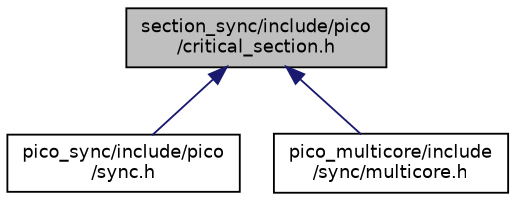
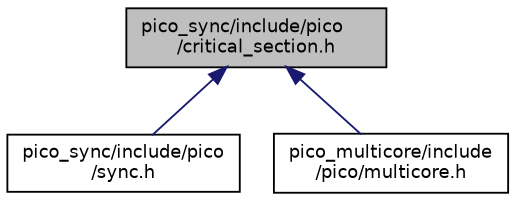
  digraph {
    node [color=black fillcolor=white fontname=Helvetica fontsize=10 shape=record style=filled]
    edge [color=midnightblue dir=back fontname=Helvetica fontsize=10 labelfontname=Helvetica labelfontsize=10 style=solid]
-   n1 [fillcolor=grey75 fontcolor=black height=0.2 label="section_sync/include/pico\l/critical_section.h" width=0.4]
+   n1 [fillcolor=grey75 fontcolor=black height=0.2 label="pico_sync/include/pico\l/critical_section.h" width=0.4]
    n2 [height=0.2 label="pico_sync/include/pico\l/sync.h" width=0.4]
-   n3 [height=0.2 label="pico_multicore/include\l/sync/multicore.h" width=0.4]
+   n3 [height=0.2 label="pico_multicore/include\l/pico/multicore.h" width=0.4]
    n1 -> n2
    n1 -> n3
  }
